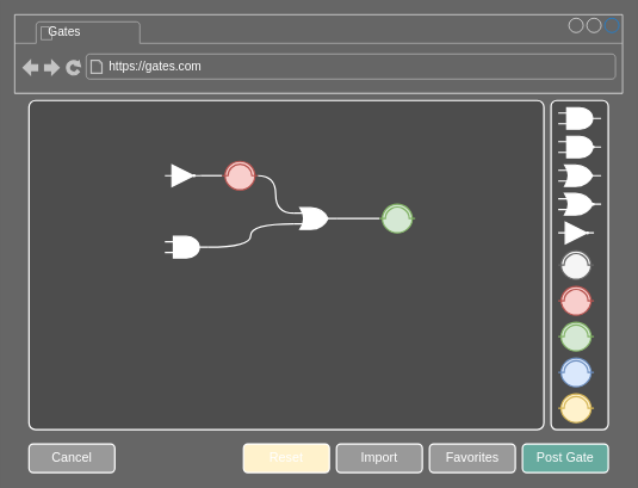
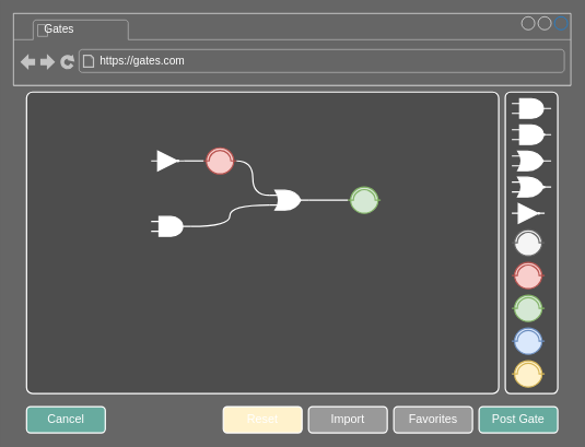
  <mxCell id="0" />
  <mxCell id="1" parent="0" />
  <mxCell id="2" value="" style="strokeWidth=1;shadow=0;dashed=0;align=center;html=1;shape=mxgraph.mockup.containers.browserWindow;rSize=0;strokeColor2=#008cff;strokeColor3=#c4c4c4;mainText=,;recursiveResize=0;fillColor=#666666;fontColor=#FFFFFF;strokeColor=#FFFFFF;" vertex="1" parent="1"><mxGeometry width="850" height="110" as="geometry" x="20" y="20" /></mxCell>
  <mxCell id="3" value="&lt;font color=&quot;#ffffff&quot;&gt;Gates&lt;/font&gt;" style="strokeWidth=1;shadow=0;dashed=0;align=center;html=1;shape=mxgraph.mockup.containers.anchor;fontSize=17;fontColor=#666666;align=left;" vertex="1" parent="2"><mxGeometry x="45" y="12" width="110" height="26" as="geometry" /></mxCell>
  <mxCell id="4" value="&lt;font color=&quot;#ffffff&quot;&gt;https://gates.com&lt;/font&gt;" style="strokeWidth=1;shadow=0;dashed=0;align=center;html=1;shape=mxgraph.mockup.containers.anchor;rSize=0;fontSize=17;fontColor=#666666;align=left;" vertex="1" parent="2"><mxGeometry x="130" y="60" width="250" height="26" as="geometry" /></mxCell>
  <mxCell id="5" value="" style="rounded=1;whiteSpace=wrap;html=1;strokeColor=#FFFFFF;strokeWidth=2;fontColor=#FFFFFF;arcSize=2;fillColor=#4D4D4D;" vertex="1" parent="1"><mxGeometry x="40" y="140" width="720" height="460" as="geometry" /></mxCell>
  <mxCell id="6" value="" style="rounded=1;whiteSpace=wrap;html=1;strokeColor=#FFFFFF;strokeWidth=2;fontColor=#FFFFFF;arcSize=10;fillColor=#4D4D4D;" vertex="1" parent="1"><mxGeometry x="770" y="140" width="80" height="460" as="geometry" /></mxCell>
  <mxCell id="7" value="&lt;font style=&quot;font-size: 18px&quot;&gt;Post Gate&lt;/font&gt;" style="rounded=1;whiteSpace=wrap;html=1;strokeColor=#FFFFFF;strokeWidth=2;fontColor=#FFFFFF;fillColor=#67AB9F;" vertex="1" parent="1"><mxGeometry x="730" y="620" width="120" height="40" as="geometry" /></mxCell>
  <mxCell id="8" value="&lt;font style=&quot;font-size: 18px&quot;&gt;Favorites&lt;/font&gt;" style="rounded=1;whiteSpace=wrap;html=1;strokeColor=#FFFFFF;strokeWidth=2;fontColor=#FFFFFF;fillColor=#999999;" vertex="1" parent="1"><mxGeometry x="600" y="620" width="120" height="40" as="geometry" /></mxCell>
  <mxCell id="9" value="&lt;font style=&quot;font-size: 18px&quot;&gt;Import&lt;/font&gt;" style="rounded=1;whiteSpace=wrap;html=1;strokeColor=#FFFFFF;strokeWidth=2;fontColor=#FFFFFF;fillColor=#999999;" vertex="1" parent="1"><mxGeometry x="470" y="620" width="120" height="40" as="geometry" /></mxCell>
  <mxCell id="10" value="&lt;font style=&quot;font-size: 18px&quot;&gt;Reset&lt;/font&gt;" style="rounded=1;whiteSpace=wrap;html=1;strokeColor=#FFFFFF;strokeWidth=2;fontColor=#FFFFFF;fillColor=#fff2cc;" vertex="1" parent="1"><mxGeometry x="340" y="620" width="120" height="40" as="geometry" /></mxCell>
- <mxCell id="11" value="&lt;font style=&quot;font-size: 18px&quot;&gt;Cancel&lt;/font&gt;" style="rounded=1;whiteSpace=wrap;html=1;strokeColor=#FFFFFF;strokeWidth=2;fontColor=#FFFFFF;fillColor=#999999;" vertex="1" parent="1"><mxGeometry x="40" y="620" width="120" height="40" as="geometry" /></mxCell>
+ <mxCell id="11" value="&lt;font style=&quot;font-size: 18px&quot;&gt;Cancel&lt;/font&gt;" style="rounded=1;whiteSpace=wrap;html=1;strokeColor=#FFFFFF;strokeWidth=2;fontColor=#FFFFFF;fillColor=#67ab9f;" vertex="1" parent="1"><mxGeometry x="40" y="620" width="120" height="40" as="geometry" /></mxCell>
  <mxCell id="12" value="" style="verticalLabelPosition=bottom;shadow=0;dashed=0;align=center;html=1;verticalAlign=top;shape=mxgraph.electrical.logic_gates.logic_gate;operation=and;strokeColor=#FFFFFF;strokeWidth=2;fontColor=#FFFFFF;fillColor=#FFFFFF;" vertex="1" parent="1"><mxGeometry x="780" y="150" width="60" height="30" as="geometry" /></mxCell>
  <mxCell id="13" value="" style="verticalLabelPosition=bottom;shadow=0;dashed=0;align=center;html=1;verticalAlign=top;shape=mxgraph.electrical.logic_gates.logic_gate;operation=and;negating=1;strokeColor=#FFFFFF;strokeWidth=2;fontColor=#FFFFFF;fillColor=#FFFFFF;" vertex="1" parent="1"><mxGeometry x="780" y="190" width="60" height="30" as="geometry" /></mxCell>
  <mxCell id="14" value="" style="verticalLabelPosition=bottom;shadow=0;dashed=0;align=center;html=1;verticalAlign=top;shape=mxgraph.electrical.logic_gates.logic_gate;operation=or;strokeColor=#FFFFFF;strokeWidth=2;fontColor=#FFFFFF;fillColor=#FFFFFF;" vertex="1" parent="1"><mxGeometry x="780" y="230" width="60" height="30" as="geometry" /></mxCell>
  <mxCell id="15" value="" style="verticalLabelPosition=bottom;shadow=0;dashed=0;align=center;html=1;verticalAlign=top;shape=mxgraph.electrical.logic_gates.logic_gate;operation=or;negating=1;strokeColor=#FFFFFF;strokeWidth=2;fillColor=#FFFFFF;fontColor=#FFFFFF;" vertex="1" parent="1"><mxGeometry x="780" y="270" width="60" height="30" as="geometry" /></mxCell>
  <mxCell id="16" value="" style="verticalLabelPosition=bottom;shadow=0;dashed=0;align=center;html=1;verticalAlign=top;shape=mxgraph.electrical.logic_gates.buffer2;negating=1;strokeColor=#FFFFFF;strokeWidth=2;fillColor=#FFFFFF;fontColor=#FFFFFF;" vertex="1" parent="1"><mxGeometry x="780" y="310" width="50" height="30" as="geometry" /></mxCell>
  <mxCell id="17" value="" style="pointerEvents=1;verticalLabelPosition=bottom;shadow=0;dashed=0;align=center;html=1;verticalAlign=top;shape=mxgraph.electrical.miscellaneous.illuminating_bulb;strokeColor=#666666;strokeWidth=2;fillColor=#f5f5f5;fontColor=#333333;" vertex="1" parent="1"><mxGeometry x="780" y="350" width="50" height="40" as="geometry" /></mxCell>
  <mxCell id="18" value="" style="pointerEvents=1;verticalLabelPosition=bottom;shadow=0;dashed=0;align=center;html=1;verticalAlign=top;shape=mxgraph.electrical.miscellaneous.illuminating_bulb;strokeColor=#b85450;strokeWidth=2;fillColor=#f8cecc;" vertex="1" parent="1"><mxGeometry x="780" y="400" width="50" height="40" as="geometry" /></mxCell>
  <mxCell id="19" value="" style="pointerEvents=1;verticalLabelPosition=bottom;shadow=0;dashed=0;align=center;html=1;verticalAlign=top;shape=mxgraph.electrical.miscellaneous.illuminating_bulb;strokeColor=#82b366;strokeWidth=2;fillColor=#d5e8d4;" vertex="1" parent="1"><mxGeometry x="780" y="450" width="50" height="40" as="geometry" /></mxCell>
  <mxCell id="20" value="" style="pointerEvents=1;verticalLabelPosition=bottom;shadow=0;dashed=0;align=center;html=1;verticalAlign=top;shape=mxgraph.electrical.miscellaneous.illuminating_bulb;strokeColor=#6c8ebf;strokeWidth=2;fillColor=#dae8fc;" vertex="1" parent="1"><mxGeometry x="780" y="500" width="50" height="40" as="geometry" /></mxCell>
  <mxCell id="21" value="" style="pointerEvents=1;verticalLabelPosition=bottom;shadow=0;dashed=0;align=center;html=1;verticalAlign=top;shape=mxgraph.electrical.miscellaneous.illuminating_bulb;strokeColor=#d6b656;strokeWidth=2;fillColor=#fff2cc;" vertex="1" parent="1"><mxGeometry x="780" y="550" width="50" height="40" as="geometry" /></mxCell>
  <mxCell id="22" style="edgeStyle=orthogonalEdgeStyle;curved=1;rounded=0;orthogonalLoop=1;jettySize=auto;html=1;exitX=1;exitY=0.5;exitDx=0;exitDy=0;exitPerimeter=0;entryX=0;entryY=0.75;entryDx=0;entryDy=0;entryPerimeter=0;endArrow=none;endFill=0;strokeColor=#FFFFFF;strokeWidth=2;fontColor=#FFFFFF;" edge="1" parent="1" source="23" target="27"><mxGeometry relative="1" as="geometry" /></mxCell>
  <mxCell id="23" value="" style="verticalLabelPosition=bottom;shadow=0;dashed=0;align=center;html=1;verticalAlign=top;shape=mxgraph.electrical.logic_gates.logic_gate;operation=and;strokeColor=#FFFFFF;strokeWidth=2;fontColor=#FFFFFF;fillColor=#FFFFFF;" vertex="1" parent="1"><mxGeometry x="230" y="330" width="60" height="30" as="geometry" /></mxCell>
  <mxCell id="24" style="edgeStyle=orthogonalEdgeStyle;curved=1;rounded=0;orthogonalLoop=1;jettySize=auto;html=1;exitX=1;exitY=0.5;exitDx=0;exitDy=0;entryX=0;entryY=0.5;entryDx=0;entryDy=0;entryPerimeter=0;endArrow=none;endFill=0;strokeColor=#FFFFFF;strokeWidth=2;fontColor=#FFFFFF;" edge="1" parent="1" source="25" target="29"><mxGeometry relative="1" as="geometry" /></mxCell>
  <mxCell id="25" value="" style="verticalLabelPosition=bottom;shadow=0;dashed=0;align=center;html=1;verticalAlign=top;shape=mxgraph.electrical.logic_gates.buffer2;negating=1;strokeColor=#FFFFFF;strokeWidth=2;fillColor=#FFFFFF;fontColor=#FFFFFF;" vertex="1" parent="1"><mxGeometry x="230" y="230" width="50" height="30" as="geometry" /></mxCell>
  <mxCell id="26" style="edgeStyle=orthogonalEdgeStyle;curved=1;rounded=0;orthogonalLoop=1;jettySize=auto;html=1;exitX=1;exitY=0.5;exitDx=0;exitDy=0;exitPerimeter=0;entryX=0;entryY=0.5;entryDx=0;entryDy=0;entryPerimeter=0;endArrow=none;endFill=0;strokeColor=#FFFFFF;strokeWidth=2;fontColor=#FFFFFF;" edge="1" parent="1" source="27" target="30"><mxGeometry relative="1" as="geometry" /></mxCell>
  <mxCell id="27" value="" style="verticalLabelPosition=bottom;shadow=0;dashed=0;align=center;html=1;verticalAlign=top;shape=mxgraph.electrical.logic_gates.logic_gate;operation=or;strokeColor=#FFFFFF;strokeWidth=2;fontColor=#FFFFFF;fillColor=#FFFFFF;" vertex="1" parent="1"><mxGeometry x="410" y="290" width="60" height="30" as="geometry" /></mxCell>
  <mxCell id="28" style="edgeStyle=orthogonalEdgeStyle;curved=1;rounded=0;orthogonalLoop=1;jettySize=auto;html=1;exitX=1;exitY=0.5;exitDx=0;exitDy=0;exitPerimeter=0;entryX=0;entryY=0.25;entryDx=0;entryDy=0;entryPerimeter=0;endArrow=none;endFill=0;strokeColor=#FFFFFF;strokeWidth=2;fontColor=#FFFFFF;" edge="1" parent="1" source="29" target="27"><mxGeometry relative="1" as="geometry" /></mxCell>
  <mxCell id="29" value="" style="pointerEvents=1;verticalLabelPosition=bottom;shadow=0;dashed=0;align=center;html=1;verticalAlign=top;shape=mxgraph.electrical.miscellaneous.illuminating_bulb;strokeColor=#b85450;strokeWidth=2;fillColor=#f8cecc;" vertex="1" parent="1"><mxGeometry x="310" y="225" width="50" height="40" as="geometry" /></mxCell>
  <mxCell id="30" value="" style="pointerEvents=1;verticalLabelPosition=bottom;shadow=0;dashed=0;align=center;html=1;verticalAlign=top;shape=mxgraph.electrical.miscellaneous.illuminating_bulb;strokeColor=#82b366;strokeWidth=2;fillColor=#d5e8d4;" vertex="1" parent="1"><mxGeometry x="530" y="285" width="50" height="40" as="geometry" /></mxCell>
